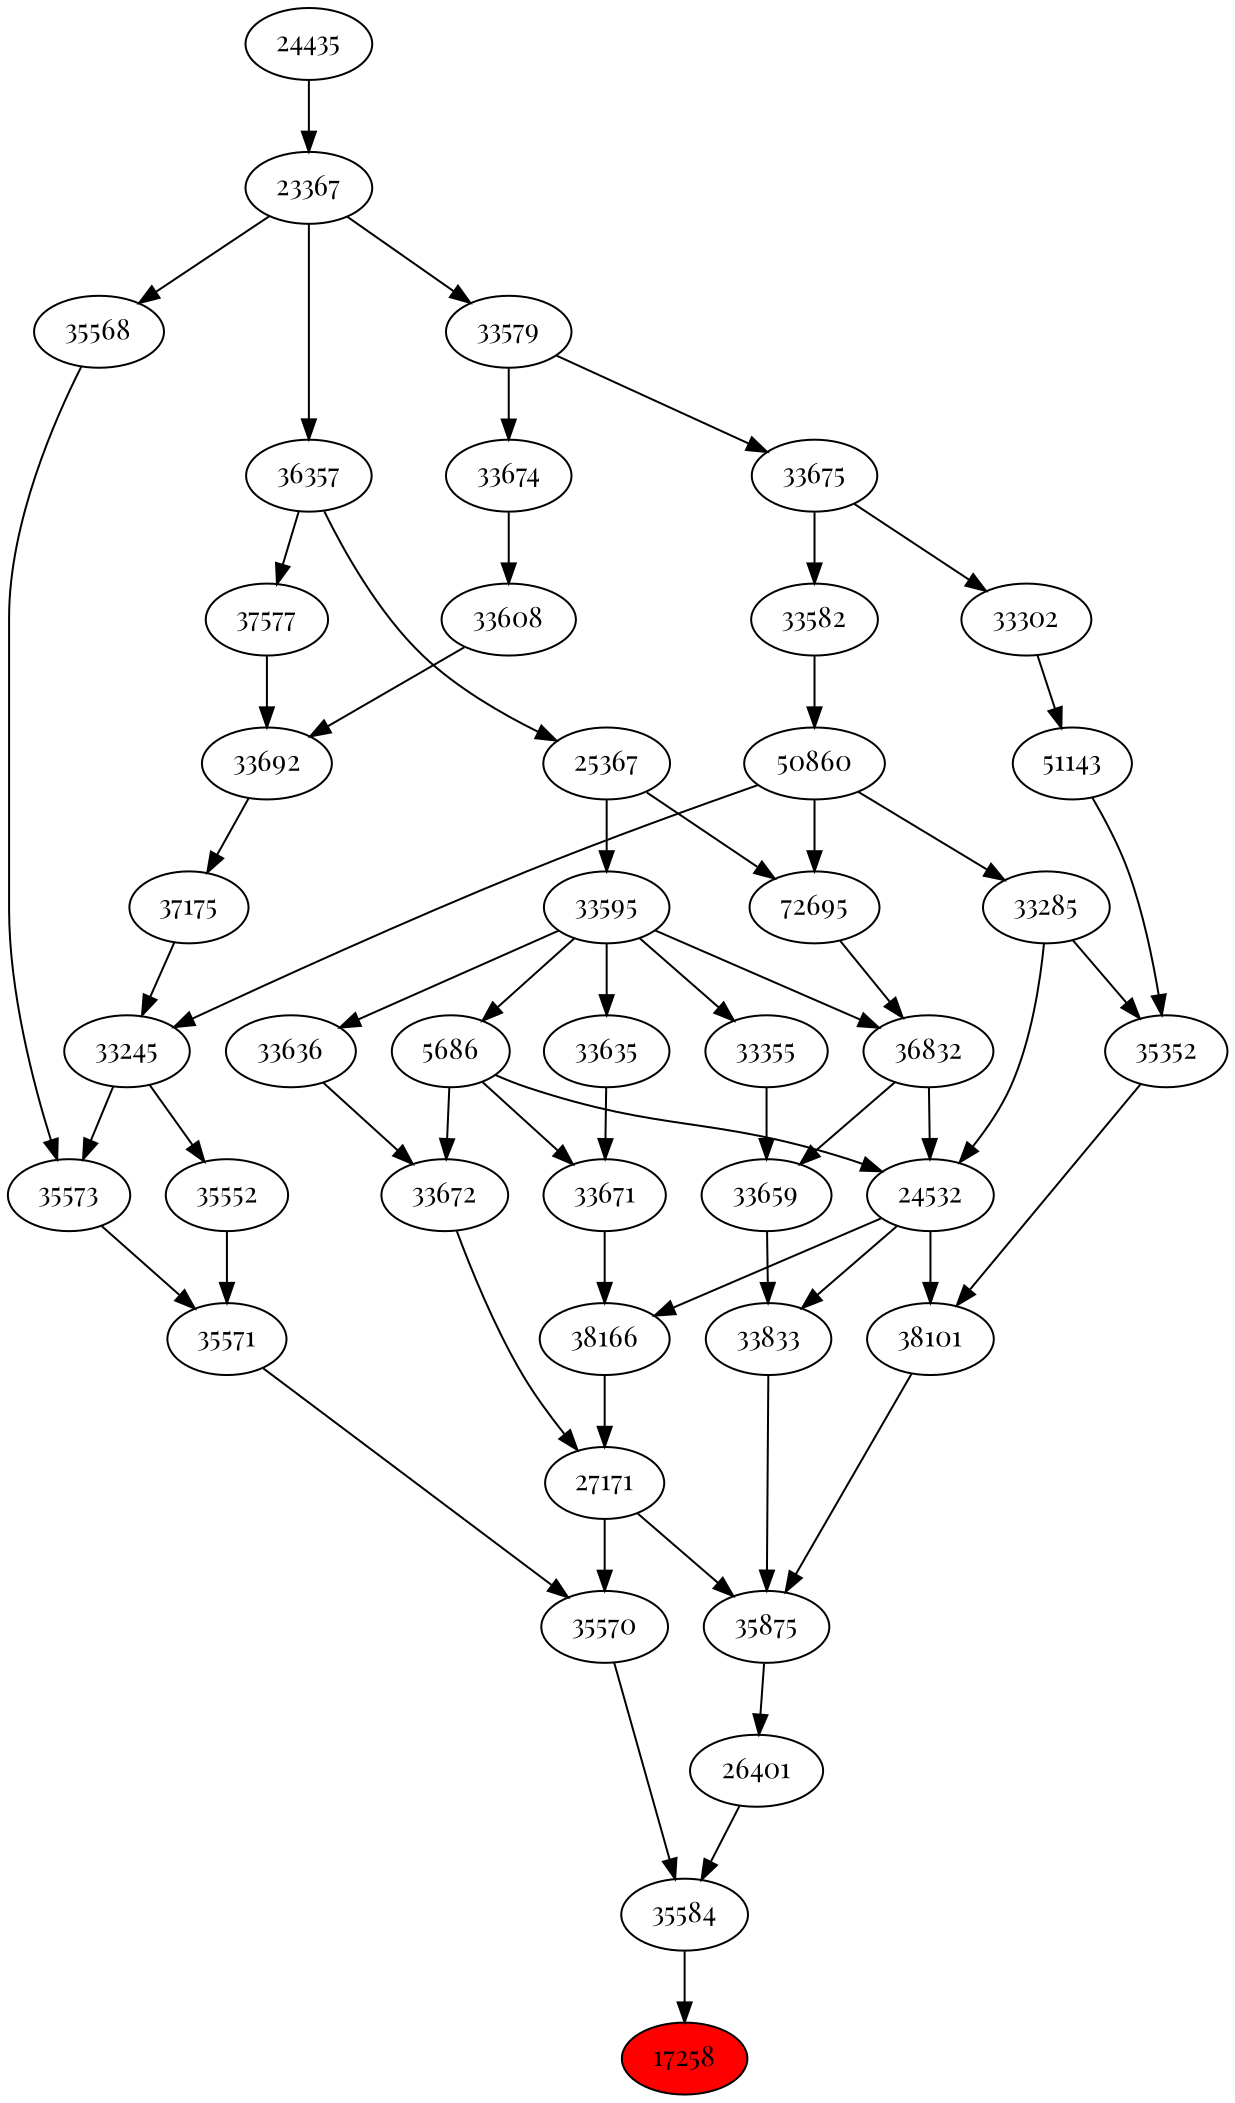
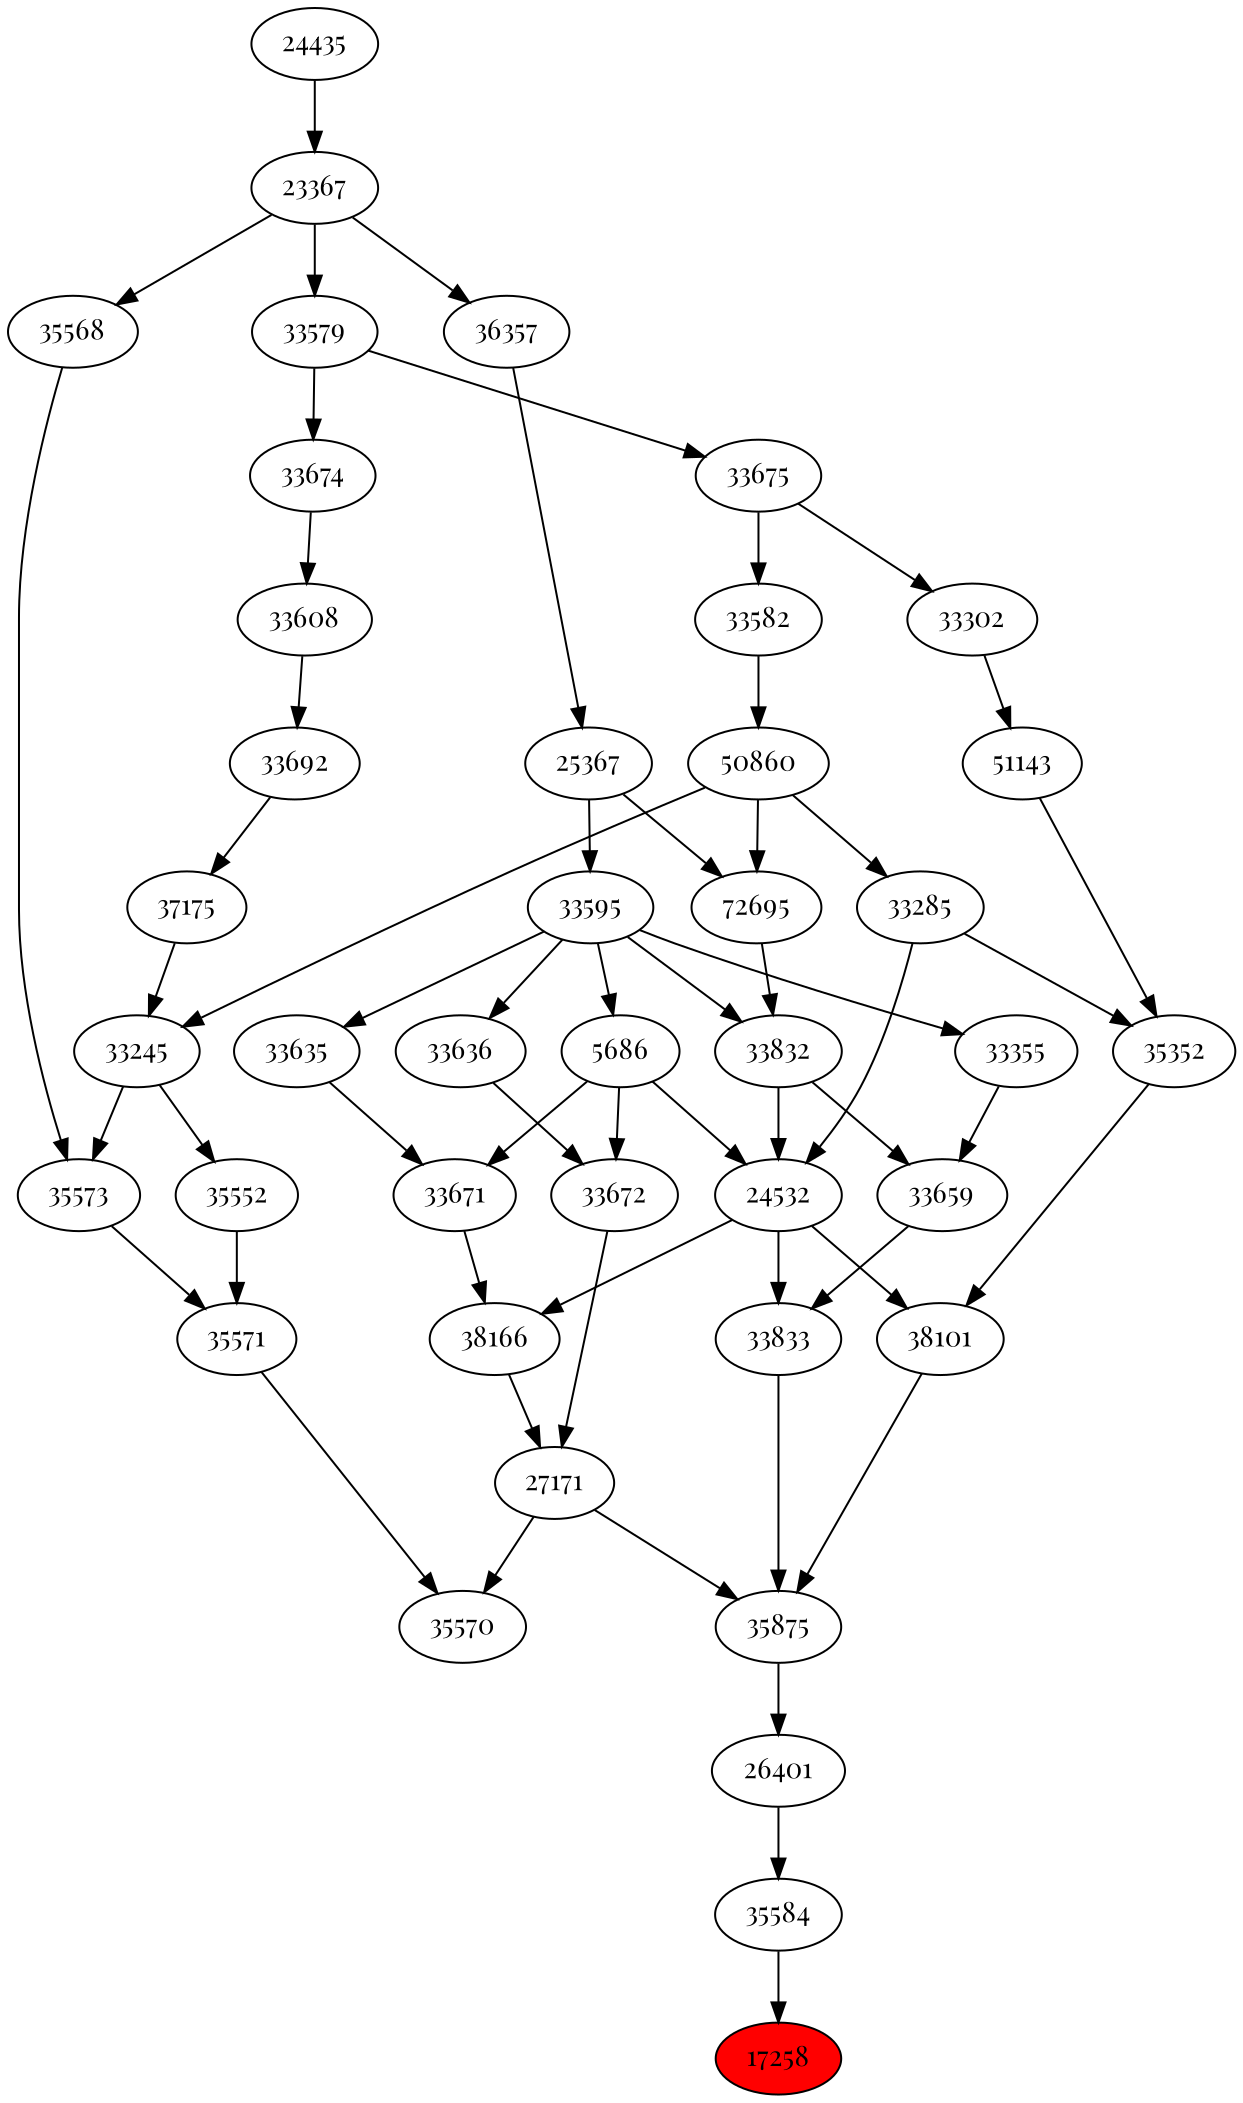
  strict digraph {
    fontname="Playfair Display"
    node [fontname="Playfair Display"]
    edge [fontname="Playfair Display"]
    n1 [fillcolor=red label=17258 style=filled]
    n2 [label=35584]
    n3 [label=35570]
    n4 [label=26401]
    n5 [label=27171]
    n6 [label=35875]
    n7 [label=35571]
    n8 [label=33672]
    n9 [label=38166]
    n10 [label=35573]
    n11 [label=35552]
    n12 [label=38101]
    n13 [label=33833]
    n14 [label=33636]
    n15 [label=5686]
    n16 [label=24532]
    n17 [label=33671]
    n18 [label=35568]
    n19 [label=33245]
    n20 [label=35352]
    n21 [label=33659]
    n22 [label=33595]
-   n23 [label=36832]
+   n23 [label=33832]
    n24 [label=33635]
    n25 [label=33355]
    n26 [label=33285]
    n27 [label=23367]
    n28 [label=36357]
    n29 [label=33579]
    n30 [label=25367]
-   n31 [label=37577]
    n32 [label=33675]
    n33 [label=33674]
    n34 [label=50860]
    n35 [label=72695]
    n36 [label=37175]
    n37 [label=51143]
    n38 [label=24435]
    n39 [label=33582]
    n40 [label=33692]
    n41 [label=33302]
    n42 [label=33608]
    n2 -> n1
-   n3 -> n2
    n4 -> n2
    n5 -> n3
    n5 -> n6
    n6 -> n4
    n7 -> n3
    n8 -> n5
    n9 -> n5
    n10 -> n7
    n11 -> n7
    n12 -> n6
    n13 -> n6
    n14 -> n8
    n15 -> n8
    n15 -> n16
    n15 -> n17
    n16 -> n9
    n16 -> n12
    n16 -> n13
    n17 -> n9
    n18 -> n10
    n19 -> n10
    n19 -> n11
    n20 -> n12
    n21 -> n13
    n22 -> n14
    n22 -> n15
    n22 -> n23
    n22 -> n24
    n22 -> n25
    n23 -> n16
    n23 -> n21
    n24 -> n17
    n25 -> n21
    n26 -> n16
    n26 -> n20
    n27 -> n18
    n27 -> n28
    n27 -> n29
    n28 -> n30
-   n28 -> n31
    n29 -> n32
    n29 -> n33
    n30 -> n22
    n30 -> n35
-   n31 -> n40
    n32 -> n39
    n32 -> n41
    n33 -> n42
    n34 -> n19
    n34 -> n26
    n34 -> n35
    n35 -> n23
    n36 -> n19
    n37 -> n20
    n38 -> n27
    n39 -> n34
    n40 -> n36
    n41 -> n37
    n42 -> n40
  }
